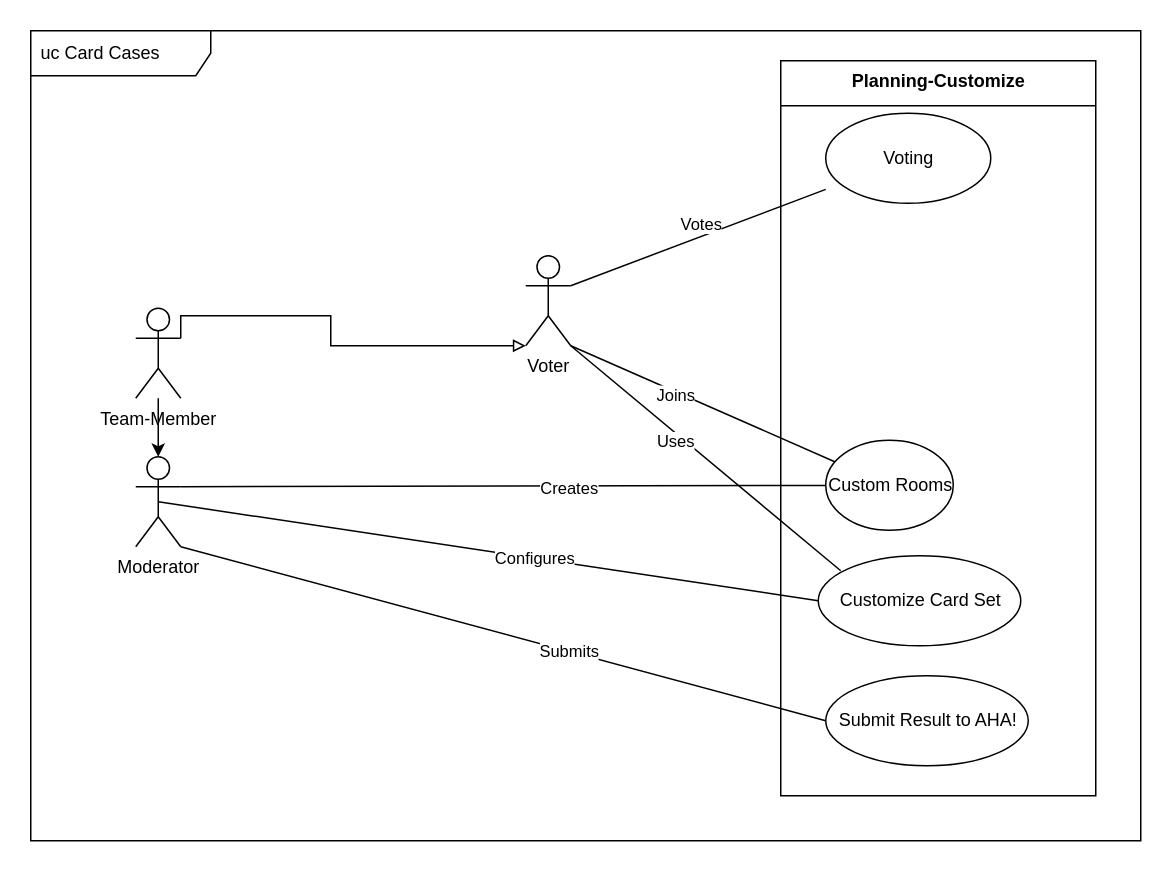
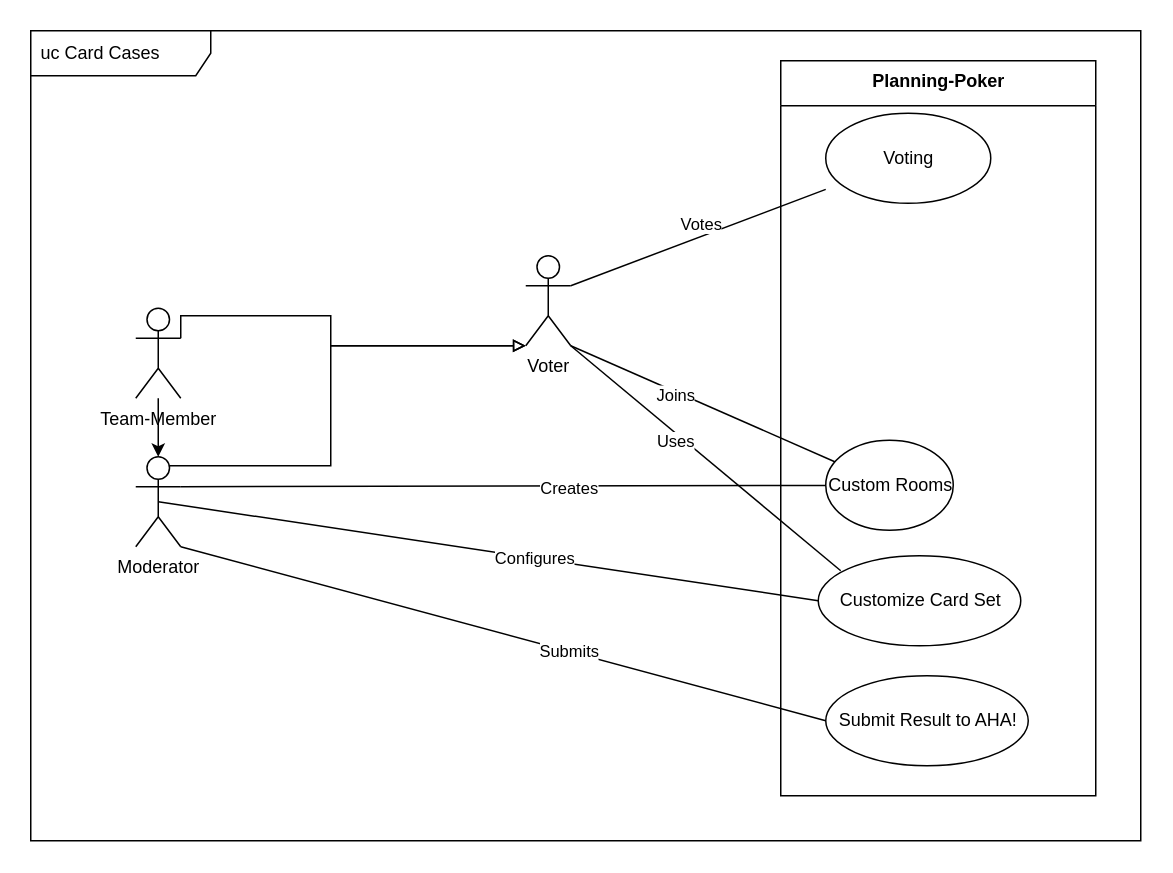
  <mxCell id="0" />
  <mxCell id="1" parent="0" />
  <mxCell id="2" value="uc Card Cases" style="shape=umlFrame;whiteSpace=wrap;html=1;width=120;height=30;boundedLbl=1;verticalAlign=middle;align=left;spacingLeft=5;" parent="1" vertex="1"><mxGeometry x="20" y="20" width="740" height="540" as="geometry" /></mxCell>
  <mxCell id="3" style="rounded=0;orthogonalLoop=1;jettySize=auto;html=1;exitX=1;exitY=0.333;exitDx=0;exitDy=0;exitPerimeter=0;endArrow=none;endFill=0;" parent="1" source="9" target="18" edge="1"><mxGeometry relative="1" as="geometry" /></mxCell>
  <mxCell id="4" value="Votes" style="edgeLabel;html=1;align=center;verticalAlign=middle;resizable=0;points=[];" parent="3" vertex="1" connectable="0"><mxGeometry x="0.253" y="1" relative="1" as="geometry"><mxPoint x="-20" as="offset" /></mxGeometry></mxCell>
  <mxCell id="5" style="edgeStyle=none;rounded=0;orthogonalLoop=1;jettySize=auto;html=1;exitX=1;exitY=1;exitDx=0;exitDy=0;exitPerimeter=0;entryX=0.075;entryY=0.242;entryDx=0;entryDy=0;entryPerimeter=0;endArrow=none;endFill=0;" parent="1" source="9" target="23" edge="1"><mxGeometry relative="1" as="geometry" /></mxCell>
  <mxCell id="6" value="Joins" style="edgeLabel;html=1;align=center;verticalAlign=middle;resizable=0;points=[];" parent="5" vertex="1" connectable="0"><mxGeometry x="-0.196" y="-2" relative="1" as="geometry"><mxPoint as="offset" /></mxGeometry></mxCell>
  <mxCell id="7" style="rounded=0;orthogonalLoop=1;jettySize=auto;html=1;exitX=1;exitY=1;exitDx=0;exitDy=0;exitPerimeter=0;entryX=0.111;entryY=0.167;entryDx=0;entryDy=0;entryPerimeter=0;endArrow=none;endFill=0;" parent="1" source="9" target="19" edge="1"><mxGeometry relative="1" as="geometry" /></mxCell>
  <mxCell id="8" value="Uses" style="edgeLabel;html=1;align=center;verticalAlign=middle;resizable=0;points=[];" parent="7" vertex="1" connectable="0"><mxGeometry x="0.109" relative="1" as="geometry"><mxPoint x="-30" y="-20" as="offset" /></mxGeometry></mxCell>
  <mxCell id="9" value="Voter" style="shape=umlActor;verticalLabelPosition=bottom;verticalAlign=top;html=1;" parent="1" vertex="1"><mxGeometry x="350" y="170" width="30" height="60" as="geometry" /></mxCell>
  <mxCell id="10" style="rounded=0;orthogonalLoop=1;jettySize=auto;html=1;exitX=0.5;exitY=0.5;exitDx=0;exitDy=0;exitPerimeter=0;entryX=0;entryY=0.5;entryDx=0;entryDy=0;endArrow=none;endFill=0;" parent="1" source="17" target="19" edge="1"><mxGeometry relative="1" as="geometry" /></mxCell>
  <mxCell id="11" value="Configures" style="edgeLabel;html=1;align=center;verticalAlign=middle;resizable=0;points=[];" parent="10" vertex="1" connectable="0"><mxGeometry x="0.136" relative="1" as="geometry"><mxPoint as="offset" /></mxGeometry></mxCell>
+ <mxCell id="12" style="edgeStyle=orthogonalEdgeStyle;rounded=0;orthogonalLoop=1;jettySize=auto;html=1;exitX=0.75;exitY=0.1;exitDx=0;exitDy=0;exitPerimeter=0;entryX=0;entryY=1;entryDx=0;entryDy=0;entryPerimeter=0;endArrow=block;endFill=0;" parent="1" source="17" target="9" edge="1"><mxGeometry relative="1" as="geometry"><Array as="points"><mxPoint y="310" x="220" /><mxPoint y="230" x="220" /></Array></mxGeometry></mxCell>
  <mxCell id="13" style="edgeStyle=none;rounded=0;orthogonalLoop=1;jettySize=auto;html=1;exitX=1;exitY=0.333;exitDx=0;exitDy=0;exitPerimeter=0;endArrow=none;endFill=0;" parent="1" source="17" target="23" edge="1"><mxGeometry relative="1" as="geometry" /></mxCell>
  <mxCell id="14" value="Creates" style="edgeLabel;html=1;align=center;verticalAlign=middle;resizable=0;points=[];" parent="13" vertex="1" connectable="0"><mxGeometry x="0.198" y="-1" relative="1" as="geometry"><mxPoint as="offset" /></mxGeometry></mxCell>
  <mxCell id="15" style="edgeStyle=none;rounded=0;orthogonalLoop=1;jettySize=auto;html=1;exitX=1;exitY=1;exitDx=0;exitDy=0;exitPerimeter=0;entryX=0;entryY=0.5;entryDx=0;entryDy=0;endArrow=none;endFill=0;" parent="1" source="17" target="24" edge="1"><mxGeometry relative="1" as="geometry" /></mxCell>
  <mxCell id="16" value="Submits" style="edgeLabel;html=1;align=center;verticalAlign=middle;resizable=0;points=[];" parent="15" vertex="1" connectable="0"><mxGeometry x="0.202" relative="1" as="geometry"><mxPoint as="offset" /></mxGeometry></mxCell>
  <mxCell id="17" value="Moderator" style="shape=umlActor;verticalLabelPosition=bottom;verticalAlign=top;html=1;" parent="1" vertex="1"><mxGeometry x="90" y="304" width="30" height="60" as="geometry" /></mxCell>
  <mxCell id="18" value="Voting" style="shape=ellipse;container=1;horizontal=1;horizontalStack=0;resizeParent=1;resizeParentMax=0;resizeLast=0;html=1;dashed=0;collapsible=0;" parent="1" vertex="1"><mxGeometry x="550" y="75" width="110" height="60" as="geometry" /></mxCell>
  <mxCell id="19" value="Customize Card Set" style="shape=ellipse;container=1;horizontal=1;horizontalStack=0;resizeParent=1;resizeParentMax=0;resizeLast=0;html=1;dashed=0;collapsible=0;" parent="1" vertex="1"><mxGeometry x="545" y="370" width="135" height="60" as="geometry" /></mxCell>
  <mxCell id="20" style="edgeStyle=orthogonalEdgeStyle;rounded=0;orthogonalLoop=1;jettySize=auto;html=1;exitX=1;exitY=0.333;exitDx=0;exitDy=0;exitPerimeter=0;endArrow=block;endFill=0;" parent="1" source="22" edge="1"><mxGeometry relative="1" as="geometry"><mxPoint x="350" y="230" as="targetPoint" /><Array as="points"><mxPoint y="210" x="220" /><mxPoint y="230" x="220" /></Array></mxGeometry></mxCell>
  <mxCell id="21" value="" style="edgeStyle=orthogonalEdgeStyle;rounded=0;orthogonalLoop=1;jettySize=auto;html=1;" parent="1" source="22" target="17" edge="1"><mxGeometry relative="1" as="geometry" /></mxCell>
  <mxCell id="22" value="Team-Member" style="shape=umlActor;verticalLabelPosition=bottom;verticalAlign=top;html=1;" parent="1" vertex="1"><mxGeometry x="90" y="205" width="30" height="60" as="geometry" /></mxCell>
  <mxCell id="23" value="Custom Rooms" style="shape=ellipse;container=1;horizontal=1;horizontalStack=0;resizeParent=1;resizeParentMax=0;resizeLast=0;html=1;dashed=0;collapsible=0;" parent="1" vertex="1"><mxGeometry x="550" y="293" width="85" height="60" as="geometry" /></mxCell>
  <mxCell id="24" value="Submit Result to AHA!" style="shape=ellipse;container=1;horizontal=1;horizontalStack=0;resizeParent=1;resizeParentMax=0;resizeLast=0;html=1;dashed=0;collapsible=0;" parent="1" vertex="1"><mxGeometry x="550" y="450" width="135" height="60" as="geometry" /></mxCell>
- <mxCell id="25" value="Planning-Customize" style="swimlane;fontStyle=1;align=center;verticalAlign=top;childLayout=stackLayout;horizontal=1;startSize=30;horizontalStack=0;resizeParent=1;resizeParentMax=0;resizeLast=0;collapsible=0;marginBottom=0;html=1;" parent="1" vertex="1"><mxGeometry x="520" y="40" width="210" height="490" as="geometry" /></mxCell>
+ <mxCell id="25" value="Planning-Poker" style="swimlane;fontStyle=1;align=center;verticalAlign=top;childLayout=stackLayout;horizontal=1;startSize=30;horizontalStack=0;resizeParent=1;resizeParentMax=0;resizeLast=0;collapsible=0;marginBottom=0;html=1;" parent="1" vertex="1"><mxGeometry x="520" y="40" width="210" height="490" as="geometry" /></mxCell>
